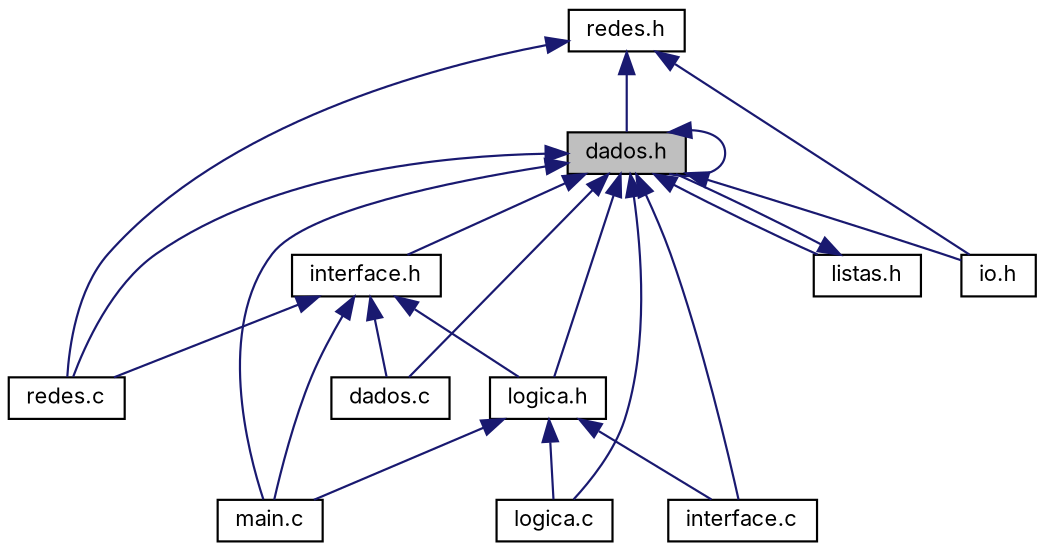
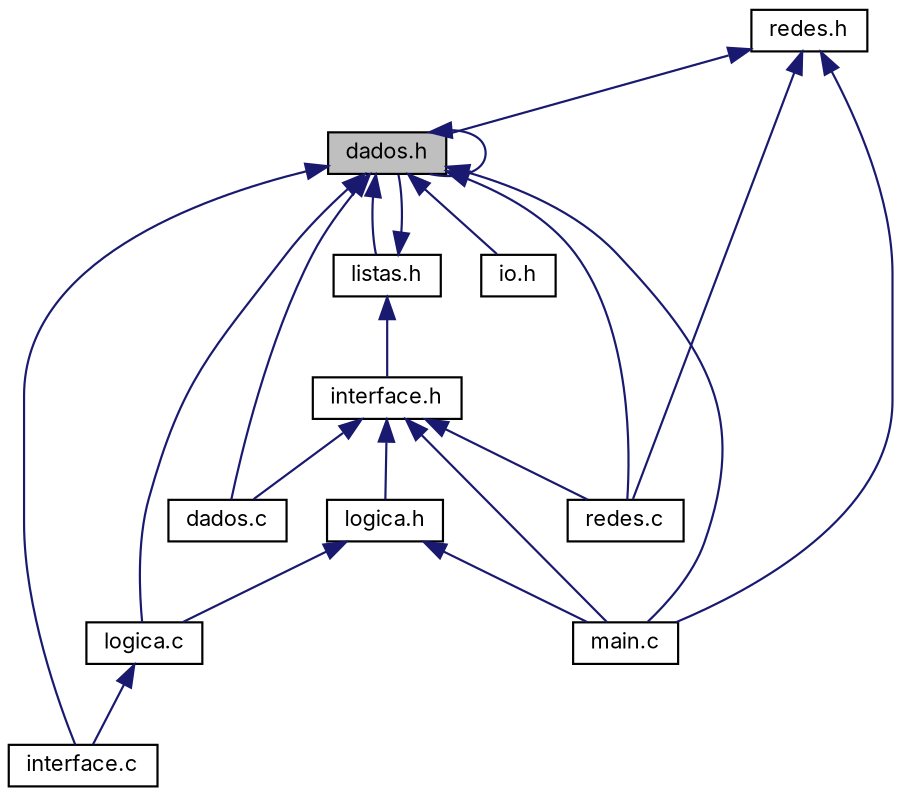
  digraph {
    fontname=Inter
    node [color=black fillcolor=white fontname=Inter fontsize=10 shape=record style=filled]
    edge [color=midnightblue dir=back fontname=Inter fontsize=10 labelfontname=Helvetica labelfontsize=10 style=solid]
    n1 [fillcolor=grey75 fontcolor=black height=0.2 label="dados.h" width=0.4]
    n2 [height=0.2 label="dados.c" width=0.4]
    n3 [height=0.2 label="listas.h" width=0.4]
    n4 [height=0.2 label="main.c" width=0.4]
    n5 [height=0.2 label="redes.c" width=0.4]
    n6 [height=0.2 label="interface.h" width=0.4]
    n7 [height=0.2 label="interface.c" width=0.4]
    n8 [height=0.2 label="logica.h" width=0.4]
    n9 [height=0.2 label="logica.c" width=0.4]
    n10 [height=0.2 label="io.h" width=0.4]
    n11 [height=0.2 label="redes.h" width=0.4]
    n1 -> n1
    n1 -> n2
    n1 -> n3
    n1 -> n4
    n1 -> n5
-   n1 -> n6
+   n3 -> n6
    n1 -> n7
-   n1 -> n8
    n1 -> n9
    n1 -> n10
    n3 -> n1
    n6 -> n2
    n6 -> n4
    n6 -> n5
    n6 -> n8
    n8 -> n4
-   n8 -> n7
+   n9 -> n7
    n8 -> n9
    n11 -> n1
-   n11 -> n10
+   n11 -> n4
    n11 -> n5
  }
